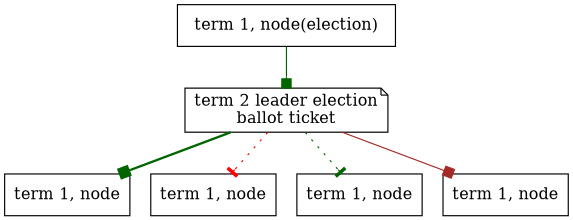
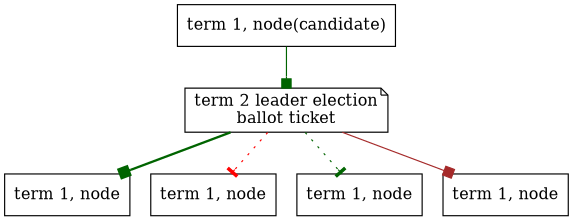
  digraph {
    node [shape=box]
    edge [arrowhead=box color=darkgreen style=solid]
-   n1 [label="term 1, node(election)"]
+   n1 [label="term 1, node(candidate)"]
    n2 [label="term 2 leader election\nballot ticket" shape=note]
    n3 [label="term 1, node"]
    n4 [label="term 1, node"]
    n5 [label="term 1, node"]
    n6 [label="term 1, node"]
    n1 -> n2
    n2 -> n3 [style=bold]
    n2 -> n4 [color=red style=dotted arrowhead=tee]
    n2 -> n5 [style=dotted arrowhead=tee]
    n2 -> n6 [color=brown]
  }
